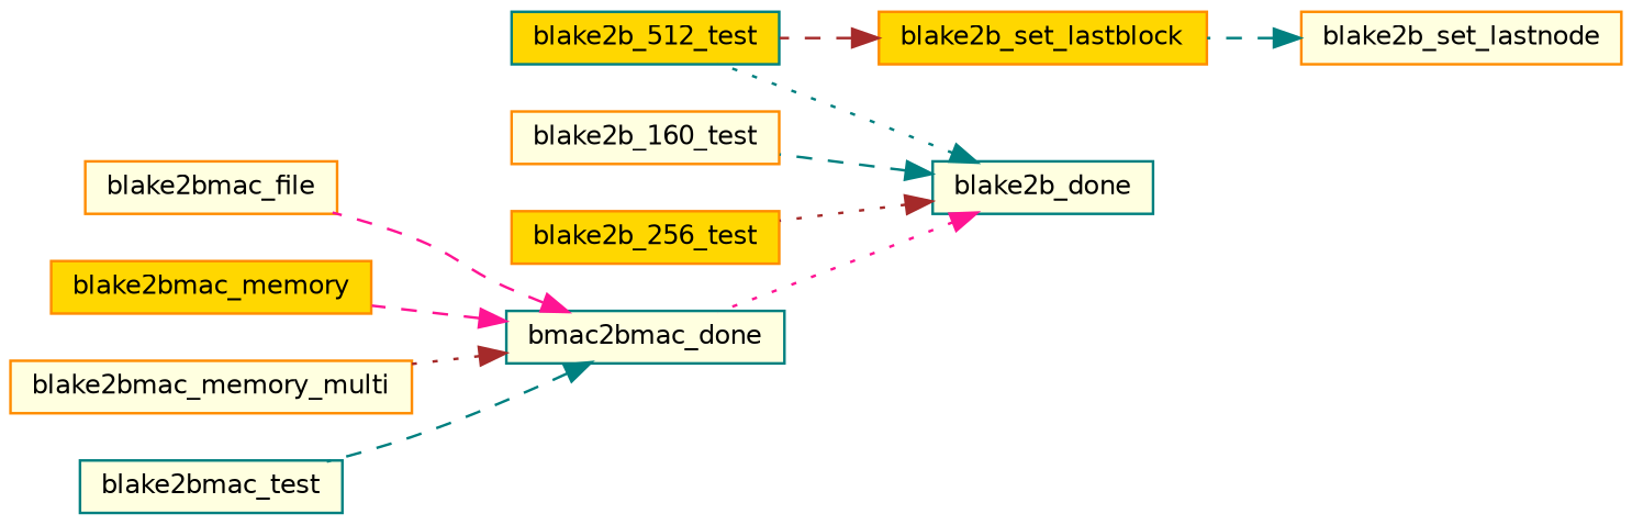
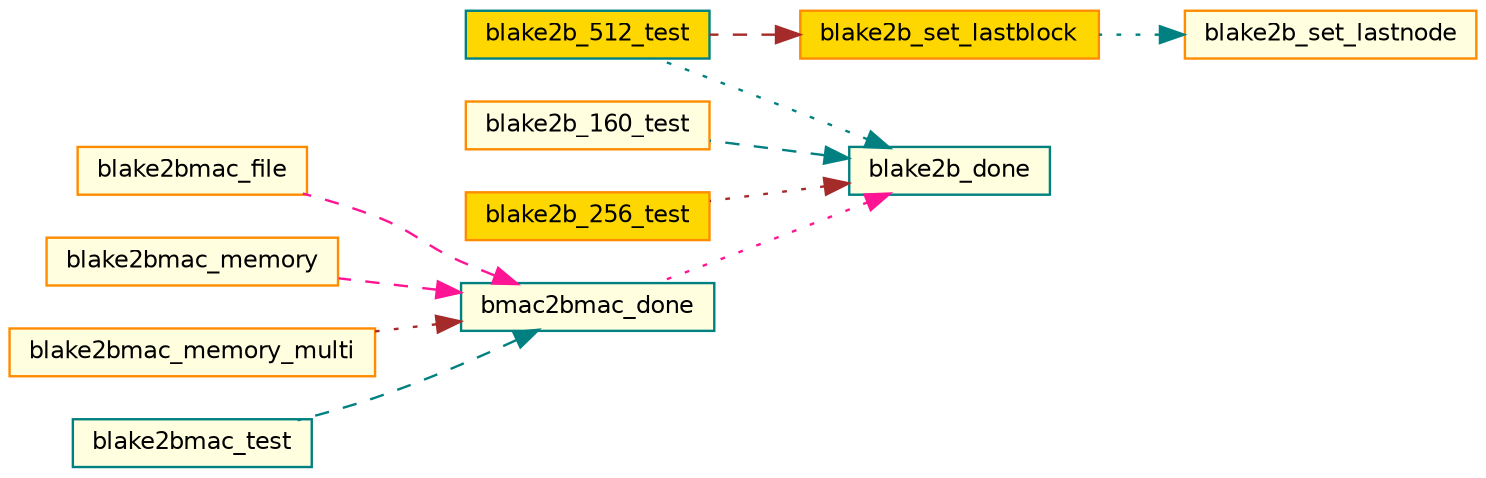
  digraph {
    rankdir=RL
    node [color=darkorange fillcolor=lightyellow fontname=Helvetica fontsize=10 shape=record style=filled]
    edge [color=teal dir=back fontname=Helvetica fontsize=10 labelfontname=Helvetica labelfontsize=10 style=dotted]
    n1 [fontcolor=black height=0.2 label=blake2b_set_lastnode width=0.4]
    n2 [fillcolor=gold height=0.2 label=blake2b_set_lastblock width=0.4]
    n3 [color=teal fillcolor=gold height=0.2 label=blake2b_512_test width=0.4]
    n4 [color=teal height=0.2 label=blake2b_done width=0.4]
    n5 [height=0.2 label=blake2b_160_test width=0.4]
    n6 [fillcolor=gold height=0.2 label=blake2b_256_test width=0.4]
    n7 [color=teal height=0.2 label=bmac2bmac_done width=0.4]
    n8 [height=0.2 label=blake2bmac_file width=0.4]
-   n9 [fillcolor=gold height=0.2 label=blake2bmac_memory width=0.4]
+   n9 [height=0.2 label=blake2bmac_memory width=0.4]
    n10 [height=0.2 label=blake2bmac_memory_multi width=0.4]
    n11 [color=teal height=0.2 label=blake2bmac_test width=0.4]
-   n1 -> n2 [style=dashed]
+   n1 -> n2
    n2 -> n3 [color=brown style=dashed]
    n4 -> n3
    n4 -> n5 [style=dashed]
    n4 -> n6 [color=brown]
    n4 -> n7 [color=deeppink]
    n7 -> n8 [color=deeppink style=dashed]
    n7 -> n9 [color=deeppink style=dashed]
    n7 -> n10 [color=brown]
    n7 -> n11 [style=dashed]
  }
